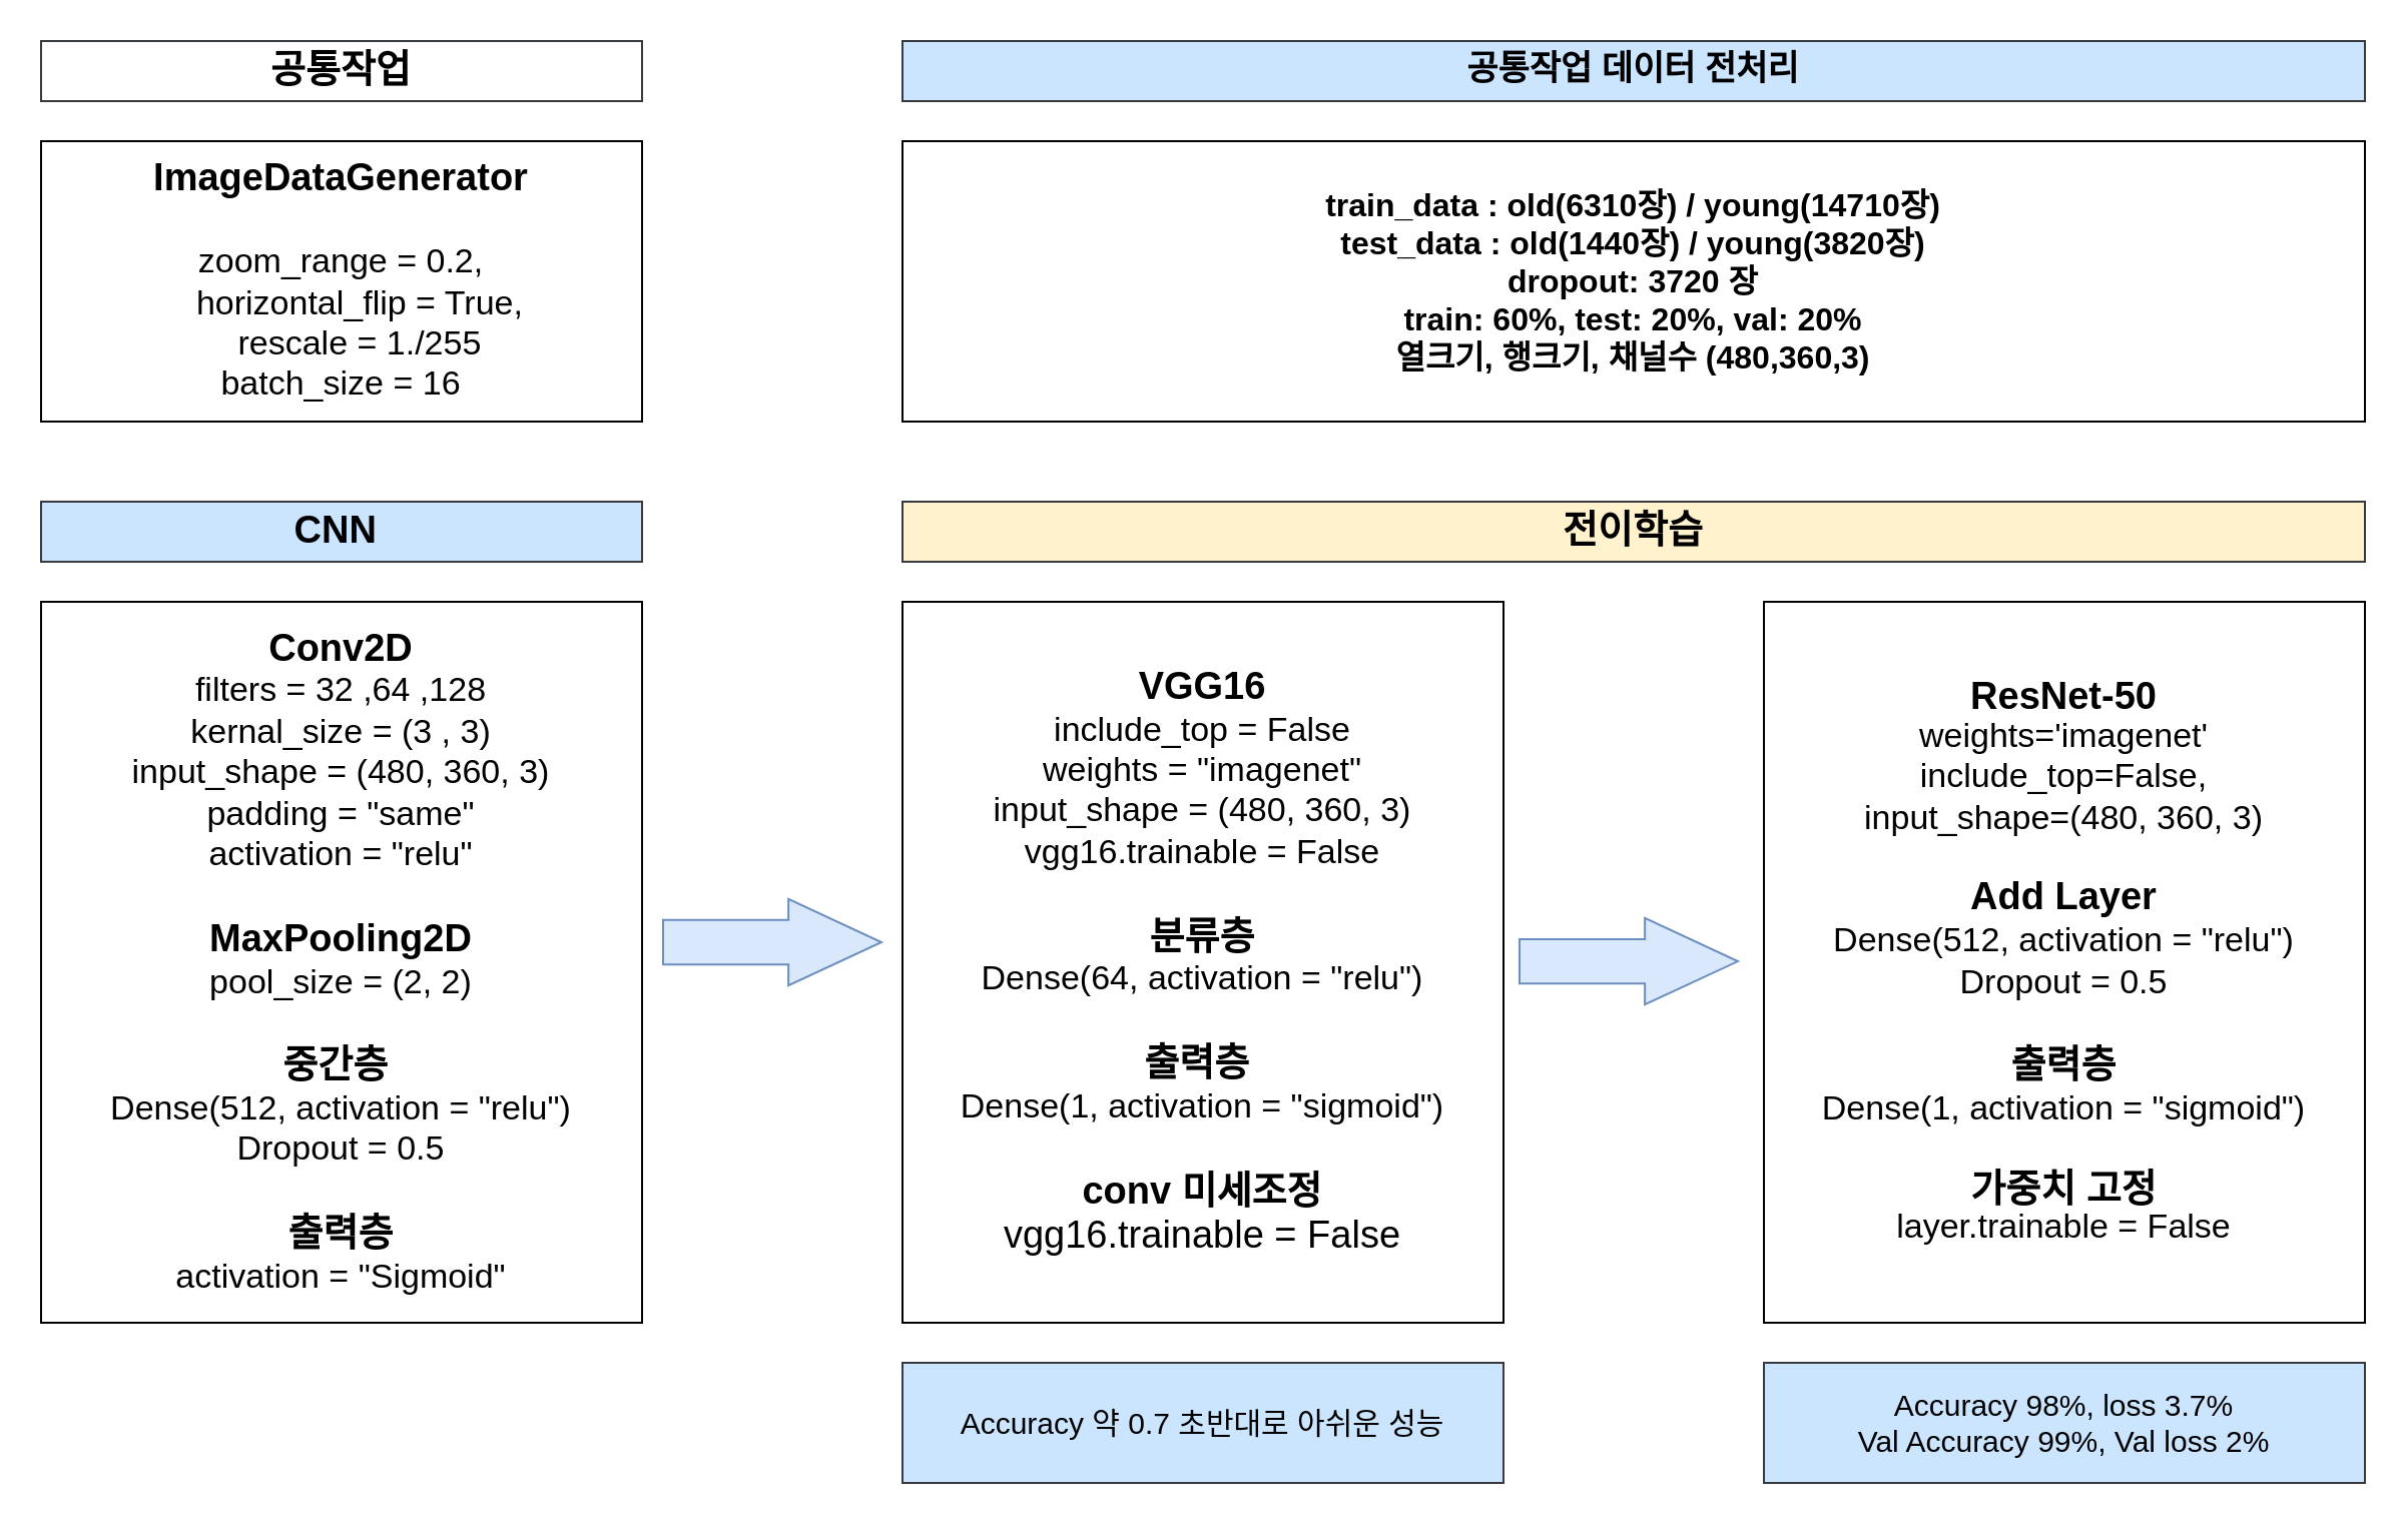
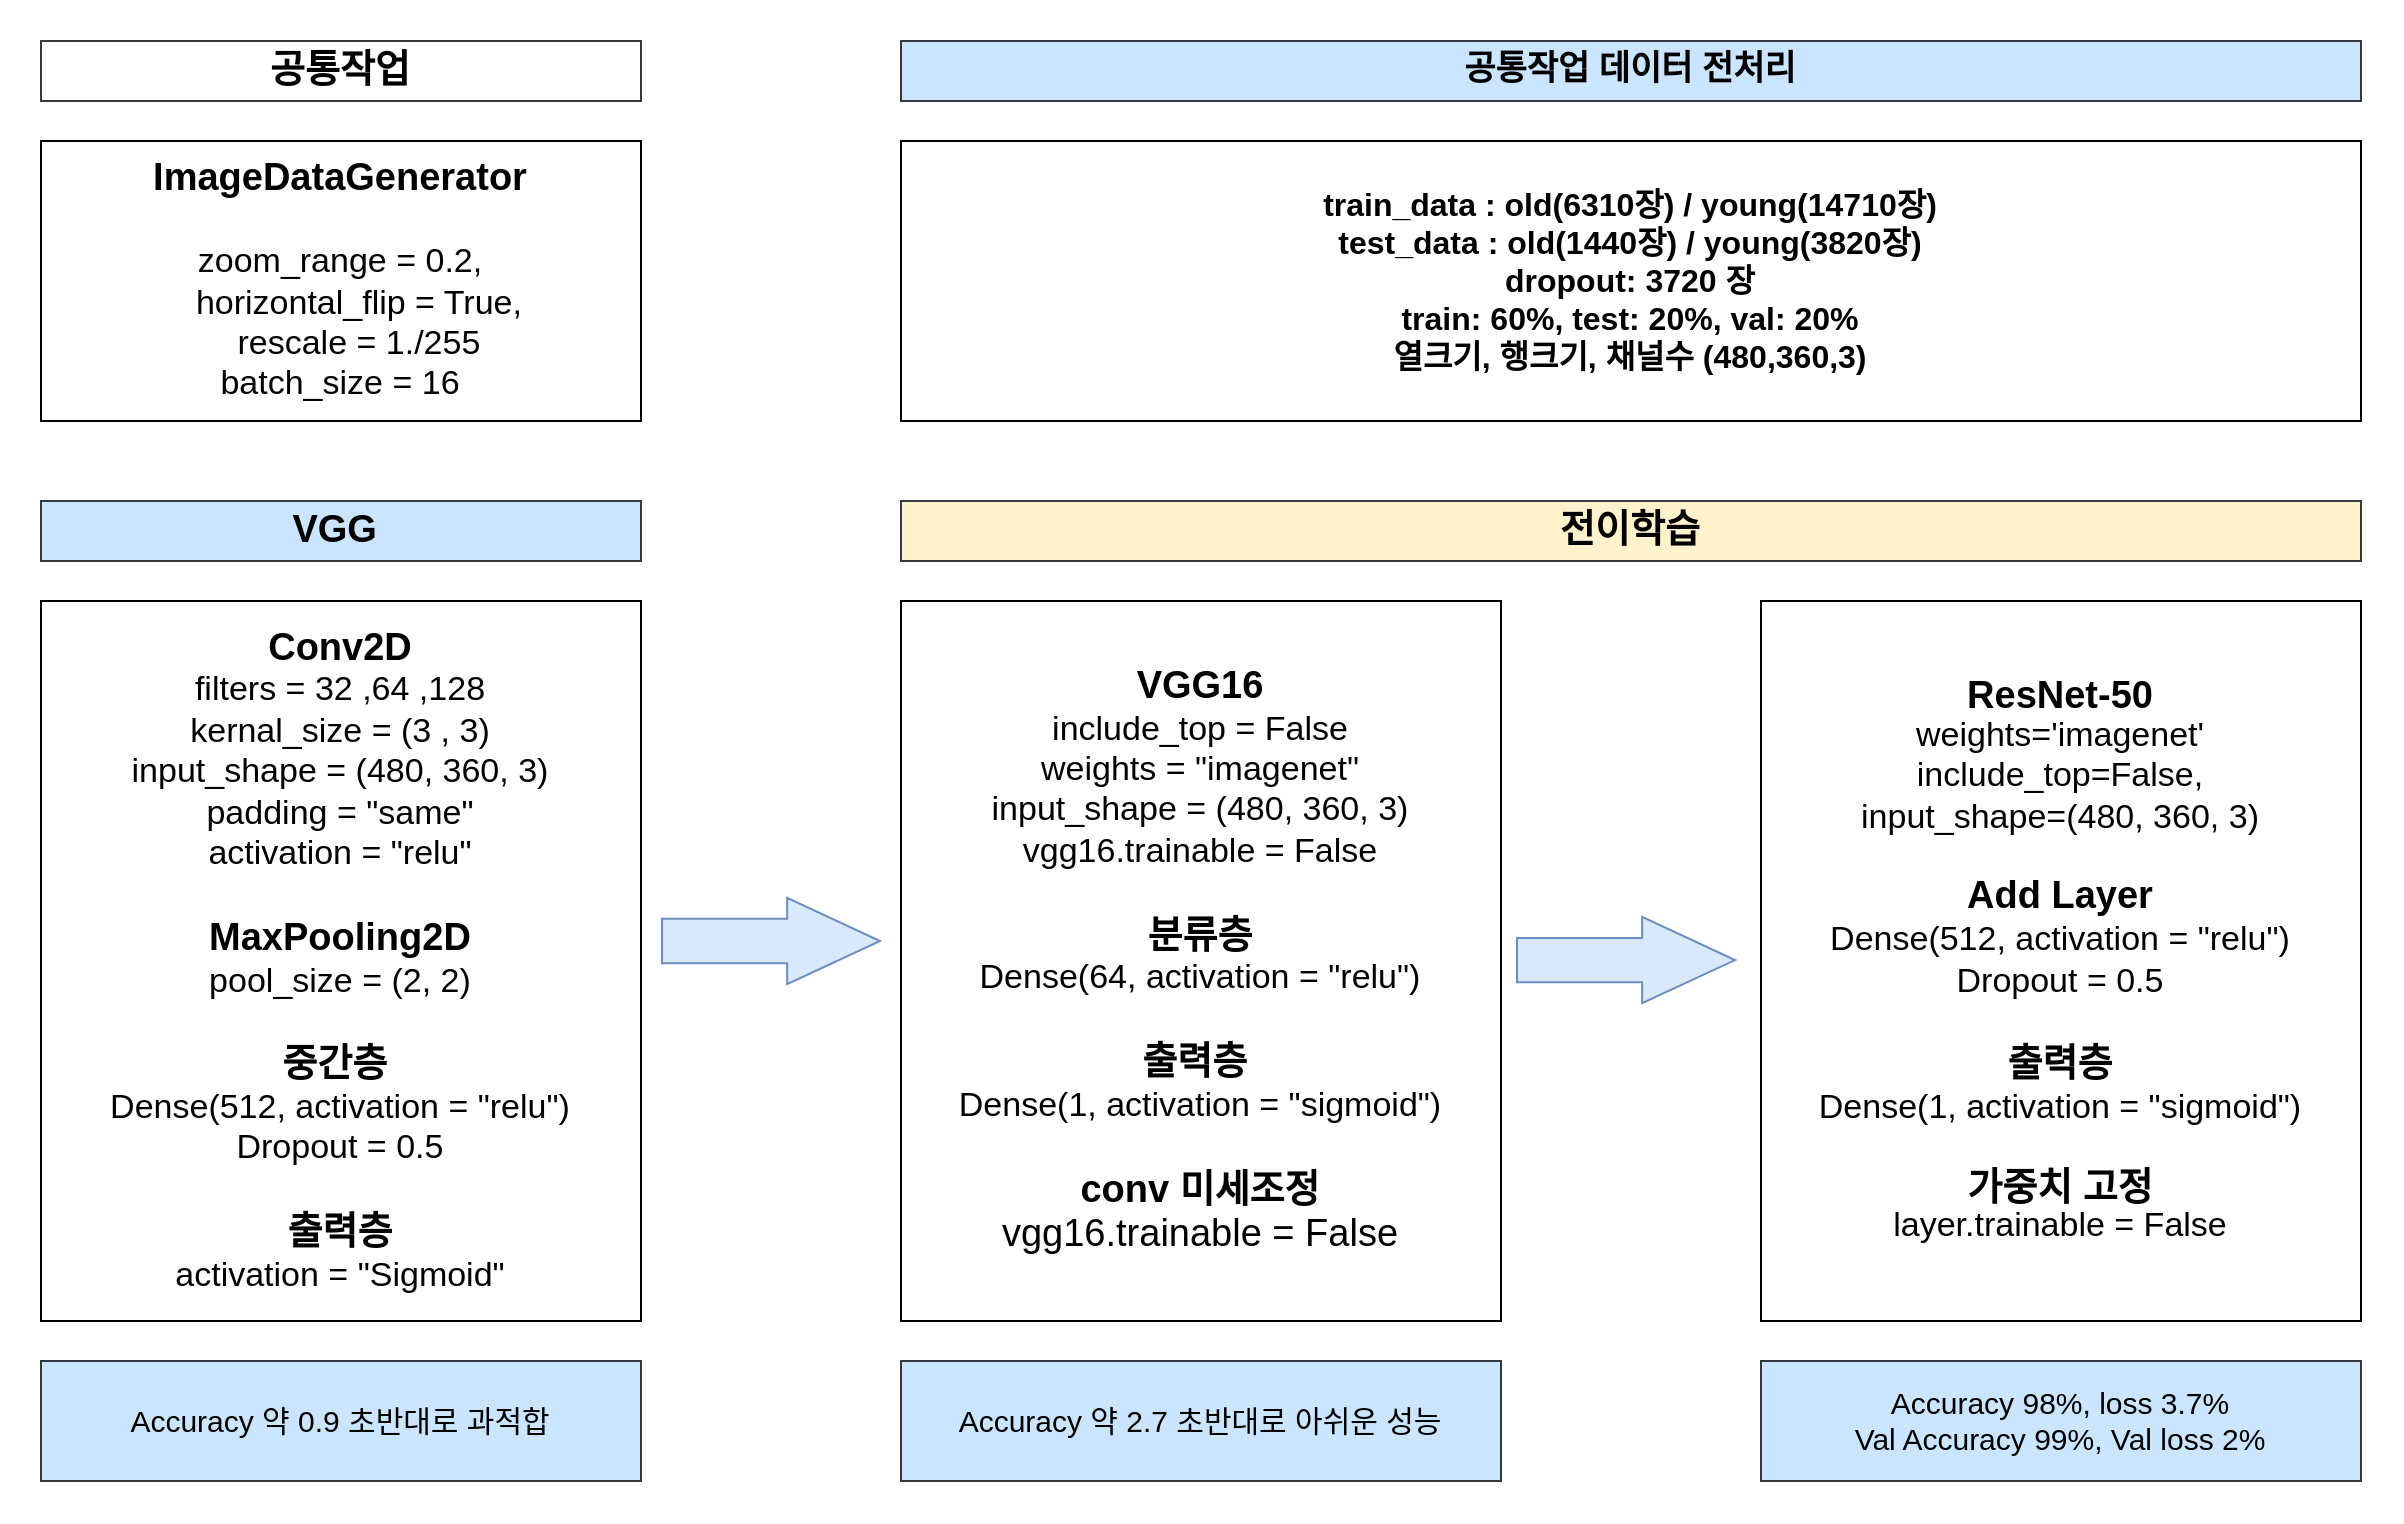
  <mxCell id="0" />
  <mxCell id="1" parent="0" />
  <mxCell id="2" value="&lt;font style=&quot;border-color: var(--border-color);&quot;&gt;&lt;font style=&quot;border-color: var(--border-color);&quot;&gt;&lt;b&gt;&lt;font style=&quot;font-size: 19px;&quot;&gt;ImageDataGenerator&lt;/font&gt;&lt;/b&gt;&lt;br style=&quot;border-color: var(--border-color);&quot;&gt;&lt;/font&gt;&lt;br style=&quot;border-color: var(--border-color);&quot;&gt;&lt;/font&gt;zoom_range = 0.2,&lt;div&gt;&amp;nbsp; &amp;nbsp; horizontal_flip = True,&lt;/div&gt;&lt;div&gt;&amp;nbsp; &amp;nbsp; rescale = 1./255&lt;/div&gt;&lt;div&gt;batch_size = 16&lt;/div&gt;" style="rounded=0;whiteSpace=wrap;html=1;fontSize=17;" parent="1" vertex="1"><mxGeometry x="20" y="70" width="300" height="140" as="geometry" /></mxCell>
  <mxCell id="3" value="공통작업" style="rounded=0;whiteSpace=wrap;html=1;fontSize=19;fontStyle=1;fillColor=#ffffff;strokeColor=#36393d;" parent="1" vertex="1"><mxGeometry x="20" y="20" width="300" height="30" as="geometry" /></mxCell>
  <mxCell id="4" value="" style="shape=flexArrow;endArrow=classic;html=1;rounded=0;width=22.143;endSize=15.143;fillColor=#dae8fc;strokeColor=#6c8ebf;" parent="1" edge="1"><mxGeometry width="50" height="50" relative="1" as="geometry"><mxPoint x="330" y="470" as="sourcePoint" /><mxPoint x="440" y="470" as="targetPoint" /></mxGeometry></mxCell>
  <mxCell id="5" value="&lt;font style=&quot;font-size: 16px;&quot;&gt;train_data : old(6310장) / young(14710장)&lt;br&gt;test_data : old(1440장) / young(3820장)&lt;br style=&quot;&quot;&gt;dropout: 3720 장&lt;br&gt;train: 60%, test: 20%, val: 20%&lt;br&gt;&lt;font style=&quot;font-size: 16px;&quot;&gt;열크기, 행크기, 채널수&amp;nbsp;(480,360,3)&lt;/font&gt;&lt;/font&gt;" style="rounded=0;whiteSpace=wrap;html=1;fontSize=15;fontStyle=1;" parent="1" vertex="1"><mxGeometry x="450" y="70" width="730" height="140" as="geometry" /></mxCell>
  <mxCell id="6" value="&lt;font style=&quot;font-size: 17px;&quot;&gt;공통작업 데이터 전처리&lt;br&gt;&lt;/font&gt;" style="rounded=0;whiteSpace=wrap;html=1;fontSize=15;fontStyle=1;verticalAlign=middle;fillColor=#cce5ff;strokeColor=#36393d;" parent="1" vertex="1"><mxGeometry x="450" y="20" width="730" height="30" as="geometry" /></mxCell>
  <mxCell id="7" value="&lt;div style=&quot;line-height: 120%;&quot;&gt;&lt;b&gt;&lt;font style=&quot;font-size: 19px;&quot;&gt;ResNet-50&lt;/font&gt;&lt;/b&gt;&lt;/div&gt;&lt;div style=&quot;line-height: 120%; font-size: 17px;&quot;&gt;&lt;font style=&quot;font-size: 17px;&quot;&gt;weights='imagenet'&lt;/font&gt;&lt;/div&gt;&lt;div style=&quot;line-height: 120%; font-size: 17px;&quot;&gt;&lt;font style=&quot;font-size: 17px;&quot;&gt;include_top=False,&lt;/font&gt;&lt;/div&gt;&lt;div style=&quot;line-height: 120%; font-size: 17px;&quot;&gt;&lt;font style=&quot;font-size: 17px;&quot;&gt;input_shape=(480, 360, 3)&lt;/font&gt;&lt;br&gt;&lt;/div&gt;&lt;div style=&quot;line-height: 120%;&quot;&gt;&lt;br&gt;&lt;/div&gt;&lt;div style=&quot;font-size: 19px; line-height: 120%;&quot;&gt;&lt;b&gt;Add Layer&lt;/b&gt;&lt;/div&gt;&lt;div style=&quot;font-size: 17px; line-height: 120%;&quot;&gt;Dense(512, activation = &quot;relu&quot;)&lt;br style=&quot;border-color: var(--border-color);&quot;&gt;Dropout = 0.5&lt;br&gt;&lt;/div&gt;&lt;div style=&quot;font-size: 17px; line-height: 120%;&quot;&gt;&lt;br&gt;&lt;/div&gt;&lt;b style=&quot;border-color: var(--border-color); font-size: 17px;&quot;&gt;&lt;font style=&quot;border-color: var(--border-color); font-size: 19px;&quot;&gt;출력층&lt;/font&gt;&lt;/b&gt;&lt;div style=&quot;font-size: 17px; line-height: 120%;&quot;&gt;Dense(1, activation = &quot;sigmoid&quot;)&lt;br&gt;&lt;/div&gt;&lt;div style=&quot;font-size: 17px; line-height: 120%;&quot;&gt;&lt;br&gt;&lt;/div&gt;&lt;div style=&quot;line-height: 120%;&quot;&gt;&lt;b style=&quot;&quot;&gt;&lt;font style=&quot;font-size: 19px;&quot;&gt;가중치 &lt;/font&gt;&lt;font style=&quot;font-size: 19px;&quot;&gt;고정&lt;/font&gt;&lt;/b&gt;&lt;/div&gt;&lt;div style=&quot;line-height: 120%;&quot;&gt;&lt;font style=&quot;font-size: 17px;&quot;&gt;layer.trainable = False&lt;/font&gt;&lt;br&gt;&lt;/div&gt;" style="rounded=0;whiteSpace=wrap;html=1;fontSize=15;" parent="1" vertex="1"><mxGeometry x="880" y="300" width="300" height="360" as="geometry" /></mxCell>
  <mxCell id="8" value="Accuracy 98%, loss 3.7%&lt;br&gt;Val Accuracy 99%, Val loss 2%" style="rounded=0;whiteSpace=wrap;html=1;fontSize=15;fillColor=#cce5ff;strokeColor=#36393d;" parent="1" vertex="1"><mxGeometry x="880" y="680" width="300" height="60" as="geometry" /></mxCell>
  <mxCell id="9" value="전이학습" style="rounded=0;whiteSpace=wrap;html=1;fontSize=19;fontStyle=1;fillColor=#fff2cc;strokeColor=#36393d;" parent="1" vertex="1"><mxGeometry x="450" y="250" width="730" height="30" as="geometry" /></mxCell>
- <mxCell id="10" value="Accuracy 약 0.7 초반대로 아쉬운 성능" style="rounded=0;whiteSpace=wrap;html=1;fontSize=15;fillColor=#cce5ff;strokeColor=#36393d;" parent="1" vertex="1"><mxGeometry x="450" y="680" width="300" height="60" as="geometry" /></mxCell>
+ <mxCell id="10" value="Accuracy 약 2.7 초반대로 아쉬운 성능" style="rounded=0;whiteSpace=wrap;html=1;fontSize=15;fillColor=#cce5ff;strokeColor=#36393d;" parent="1" vertex="1"><mxGeometry x="450" y="680" width="300" height="60" as="geometry" /></mxCell>
  <mxCell id="11" value="&lt;font style=&quot;&quot;&gt;&lt;font style=&quot;font-weight: bold; font-size: 19px;&quot;&gt;VGG16&lt;/font&gt;&lt;br style=&quot;font-size: 17px;&quot;&gt;include_top = False&lt;br style=&quot;font-size: 17px;&quot;&gt;weights = &quot;imagenet&quot;&lt;br style=&quot;font-size: 17px;&quot;&gt;input_shape = (480, 360, 3)&lt;br style=&quot;font-size: 17px;&quot;&gt;vgg16.trainable = False&lt;br style=&quot;font-size: 17px;&quot;&gt;&lt;br style=&quot;font-size: 17px;&quot;&gt;&lt;span style=&quot;border-color: var(--border-color);&quot;&gt;&lt;b style=&quot;&quot;&gt;&lt;font style=&quot;font-size: 19px;&quot;&gt;분류층&lt;/font&gt;&lt;/b&gt;&lt;/span&gt;&lt;/font&gt;&lt;font style=&quot;&quot;&gt;&lt;br style=&quot;font-size: 17px;&quot;&gt;Dense(64, activation = &quot;relu&quot;)&lt;br&gt;&lt;br style=&quot;font-size: 17px;&quot;&gt;&lt;b style=&quot;&quot;&gt;&lt;font style=&quot;font-size: 19px;&quot;&gt;출력층&amp;nbsp;&lt;/font&gt;&lt;/b&gt;&lt;br style=&quot;font-size: 17px;&quot;&gt;Dense(1, activation = &quot;sigmoid&quot;)&lt;br&gt;&lt;br&gt;&lt;/font&gt;&lt;span style=&quot;font-size: 19px;&quot;&gt;&lt;b&gt;conv 미세조정&lt;/b&gt;&lt;br&gt;vgg16.trainable = False&lt;br style=&quot;font-size: 17px;&quot;&gt;&lt;/span&gt;" style="rounded=0;whiteSpace=wrap;html=1;fontSize=17;" parent="1" vertex="1"><mxGeometry x="450" y="300" width="300" height="360" as="geometry" /></mxCell>
  <mxCell id="12" value="" style="shape=flexArrow;endArrow=classic;html=1;rounded=0;width=22.143;endSize=15.143;fillColor=#dae8fc;strokeColor=#6c8ebf;" parent="1" edge="1"><mxGeometry width="50" height="50" relative="1" as="geometry"><mxPoint x="757.5" y="479.52" as="sourcePoint" /><mxPoint x="867.5" y="479.52" as="targetPoint" /></mxGeometry></mxCell>
- <mxCell id="14" value="CNN&amp;nbsp;" style="rounded=0;whiteSpace=wrap;html=1;fontSize=19;fontStyle=1;fillColor=#cce5ff;strokeColor=#36393d;" parent="1" vertex="1"><mxGeometry x="20" y="250" width="300" height="30" as="geometry" /></mxCell>
+ <mxCell id="13" value="Accuracy 약 0.9 초반대로 과적합" style="rounded=0;whiteSpace=wrap;html=1;fontSize=15;fillColor=#cce5ff;strokeColor=#36393d;" parent="1" vertex="1"><mxGeometry x="20" y="680" width="300" height="60" as="geometry" /></mxCell>
+ <mxCell id="14" value="VGG&amp;nbsp;" style="rounded=0;whiteSpace=wrap;html=1;fontSize=19;fontStyle=1;fillColor=#cce5ff;strokeColor=#36393d;" parent="1" vertex="1"><mxGeometry x="20" y="250" width="300" height="30" as="geometry" /></mxCell>
  <mxCell id="15" value="&lt;b style=&quot;&quot;&gt;&lt;font style=&quot;font-size: 19px;&quot;&gt;Conv2D&lt;/font&gt;&lt;/b&gt;&lt;br style=&quot;font-size: 17px;&quot;&gt;filters = 32 ,64 ,128&lt;br style=&quot;font-size: 17px;&quot;&gt;kernal_size = (3 , 3)&lt;br style=&quot;font-size: 17px;&quot;&gt;input_shape = (480, 360, 3)&lt;br style=&quot;font-size: 17px;&quot;&gt;padding = &quot;same&quot;&lt;br style=&quot;font-size: 17px;&quot;&gt;activation = &quot;relu&quot;&lt;br style=&quot;font-size: 17px;&quot;&gt;&lt;br style=&quot;font-size: 17px;&quot;&gt;&lt;b style=&quot;&quot;&gt;&lt;font style=&quot;font-size: 19px;&quot;&gt;MaxPooling2D&lt;/font&gt;&lt;/b&gt;&lt;br style=&quot;font-size: 17px;&quot;&gt;pool_size = (2, 2)&lt;br style=&quot;font-size: 17px;&quot;&gt;&lt;br style=&quot;font-size: 17px;&quot;&gt;&lt;b style=&quot;&quot;&gt;&lt;font style=&quot;font-size: 19px;&quot;&gt;중간층&amp;nbsp;&lt;/font&gt;&lt;/b&gt;&lt;br style=&quot;font-size: 17px;&quot;&gt;Dense(512, activation = &quot;relu&quot;)&lt;br&gt;Dropout = 0.5&lt;br style=&quot;font-size: 17px;&quot;&gt;&lt;br style=&quot;font-size: 17px;&quot;&gt;&lt;b style=&quot;&quot;&gt;&lt;font style=&quot;font-size: 19px;&quot;&gt;출력층&lt;/font&gt;&lt;/b&gt;&lt;br style=&quot;font-size: 17px;&quot;&gt;activation = &quot;Sigmoid&quot;" style="rounded=0;whiteSpace=wrap;html=1;fontSize=17;" parent="1" vertex="1"><mxGeometry x="20" y="300" width="300" height="360" as="geometry" /></mxCell>
